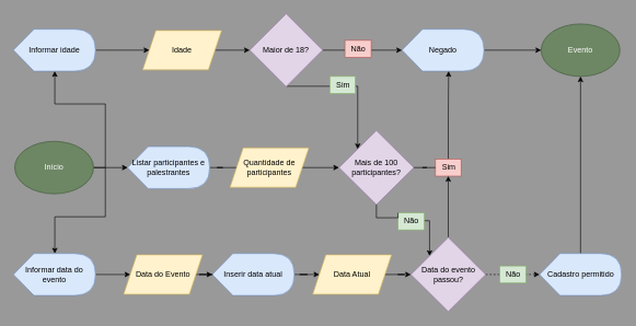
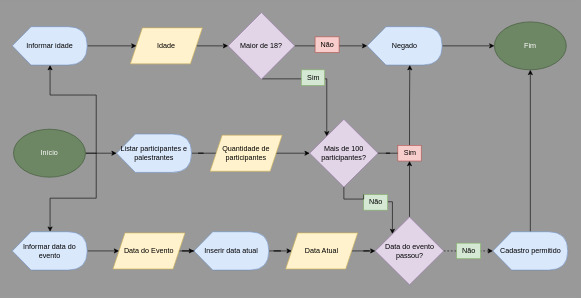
  <mxCell id="0" />
  <mxCell id="1" parent="0" />
  <mxCell id="2" value="" style="edgeStyle=orthogonalEdgeStyle;rounded=0;orthogonalLoop=1;jettySize=auto;html=1;" edge="1" parent="1" source="5" target="20"><mxGeometry relative="1" as="geometry" /></mxCell>
  <mxCell id="3" value="" style="edgeStyle=orthogonalEdgeStyle;rounded=0;orthogonalLoop=1;jettySize=auto;html=1;" edge="1" parent="1" source="5" target="7"><mxGeometry relative="1" as="geometry"><Array as="points"><mxPoint x="160" y="255" /><mxPoint x="160" y="158" /><mxPoint x="83" y="158" /></Array></mxGeometry></mxCell>
  <mxCell id="4" value="" style="edgeStyle=orthogonalEdgeStyle;rounded=0;orthogonalLoop=1;jettySize=auto;html=1;" edge="1" parent="1" target="18"><mxGeometry relative="1" as="geometry"><mxPoint x="160" y="255" as="sourcePoint" /><Array as="points"><mxPoint x="83" y="330" /></Array></mxGeometry></mxCell>
  <mxCell id="5" value="Início" style="ellipse;whiteSpace=wrap;html=1;fillColor=#6d8764;fontColor=#ffffff;strokeColor=#3A5431;" vertex="1" parent="1"><mxGeometry x="22" y="215" width="120" height="80" as="geometry" /></mxCell>
  <mxCell id="6" value="" style="edgeStyle=orthogonalEdgeStyle;rounded=0;orthogonalLoop=1;jettySize=auto;html=1;entryX=0;entryY=0.5;entryDx=0;entryDy=0;" edge="1" parent="1" source="7" target="16"><mxGeometry relative="1" as="geometry" /></mxCell>
  <mxCell id="7" value="Informar idade" style="shape=display;whiteSpace=wrap;html=1;fillColor=#dae8fc;strokeColor=#6c8ebf;" vertex="1" parent="1"><mxGeometry x="20" y="44" width="125" height="64" as="geometry" /></mxCell>
  <mxCell id="8" value="" style="edgeStyle=orthogonalEdgeStyle;rounded=0;orthogonalLoop=1;jettySize=auto;html=1;entryX=0;entryY=0;entryDx=0;entryDy=0;" edge="1" parent="1" source="10" target="23"><mxGeometry relative="1" as="geometry"><Array as="points"><mxPoint x="545" y="131" /></Array></mxGeometry></mxCell>
  <mxCell id="9" value="" style="edgeStyle=orthogonalEdgeStyle;rounded=0;orthogonalLoop=1;jettySize=auto;html=1;entryX=0;entryY=0.5;entryDx=0;entryDy=0;entryPerimeter=0;" edge="1" parent="1" source="10" target="12"><mxGeometry relative="1" as="geometry" /></mxCell>
  <mxCell id="10" value="Maior de 18?" style="rhombus;whiteSpace=wrap;html=1;fillColor=#e1d5e7;strokeColor=#9673a6;" vertex="1" parent="1"><mxGeometry x="380" y="20.5" width="111" height="111" as="geometry" /></mxCell>
  <mxCell id="11" value="" style="edgeStyle=orthogonalEdgeStyle;rounded=0;orthogonalLoop=1;jettySize=auto;html=1;" edge="1" parent="1" source="12" target="14"><mxGeometry relative="1" as="geometry" /></mxCell>
  <mxCell id="12" value="Negado" style="shape=display;whiteSpace=wrap;html=1;fillColor=#dae8fc;strokeColor=#6c8ebf;" vertex="1" parent="1"><mxGeometry x="612" y="44" width="125" height="64" as="geometry" /></mxCell>
  <mxCell id="13" value="Não" style="text;html=1;align=center;verticalAlign=middle;resizable=0;points=[];autosize=1;strokeColor=#b85450;fillColor=#f8cecc;" vertex="1" parent="1"><mxGeometry x="525" y="61" width="40" height="26" as="geometry" /></mxCell>
- <mxCell id="14" value="Evento" style="ellipse;whiteSpace=wrap;html=1;fillColor=#6d8764;fontColor=#ffffff;strokeColor=#3A5431;" vertex="1" parent="1"><mxGeometry x="824" y="36" width="120" height="80" as="geometry" /></mxCell>
+ <mxCell id="14" value="Fim" style="ellipse;whiteSpace=wrap;html=1;fillColor=#6d8764;fontColor=#ffffff;strokeColor=#3A5431;" vertex="1" parent="1"><mxGeometry x="824" y="36" width="120" height="80" as="geometry" /></mxCell>
  <mxCell id="15" value="" style="edgeStyle=orthogonalEdgeStyle;rounded=0;orthogonalLoop=1;jettySize=auto;html=1;" edge="1" parent="1" source="16" target="10"><mxGeometry relative="1" as="geometry" /></mxCell>
  <mxCell id="16" value="Idade" style="shape=parallelogram;perimeter=parallelogramPerimeter;whiteSpace=wrap;html=1;fixedSize=1;fillColor=#fff2cc;strokeColor=#d6b656;" vertex="1" parent="1"><mxGeometry x="217" y="46" width="120" height="60" as="geometry" /></mxCell>
  <mxCell id="17" value="" style="edgeStyle=orthogonalEdgeStyle;rounded=0;orthogonalLoop=1;jettySize=auto;html=1;" edge="1" parent="1" source="18" target="29"><mxGeometry relative="1" as="geometry" /></mxCell>
  <mxCell id="18" value="Informar data do evento" style="shape=display;whiteSpace=wrap;html=1;fillColor=#dae8fc;strokeColor=#6c8ebf;" vertex="1" parent="1"><mxGeometry x="20" y="386" width="125" height="64" as="geometry" /></mxCell>
  <mxCell id="19" value="" style="edgeStyle=orthogonalEdgeStyle;rounded=0;orthogonalLoop=1;jettySize=auto;html=1;endArrow=none;" edge="1" parent="1" source="20" target="27"><mxGeometry relative="1" as="geometry" /></mxCell>
  <mxCell id="20" value="Listar participantes e palestrantes" style="shape=display;whiteSpace=wrap;html=1;fillColor=#dae8fc;strokeColor=#6c8ebf;" vertex="1" parent="1"><mxGeometry x="194" y="223" width="125" height="64" as="geometry" /></mxCell>
  <mxCell id="21" value="" style="edgeStyle=orthogonalEdgeStyle;rounded=0;orthogonalLoop=1;jettySize=auto;html=1;startArrow=none;entryX=0.568;entryY=1;entryDx=0;entryDy=0;entryPerimeter=0;" edge="1" parent="1" source="24" target="12"><mxGeometry relative="1" as="geometry"><mxPoint x="693" y="255" as="targetPoint" /></mxGeometry></mxCell>
  <mxCell id="22" value="" style="edgeStyle=orthogonalEdgeStyle;rounded=0;orthogonalLoop=1;jettySize=auto;html=1;entryX=0;entryY=0;entryDx=0;entryDy=0;startArrow=none;exitX=1;exitY=0.462;exitDx=0;exitDy=0;exitPerimeter=0;" edge="1" parent="1" source="38" target="36"><mxGeometry relative="1" as="geometry"><Array as="points"><mxPoint x="654" y="336" /></Array></mxGeometry></mxCell>
  <mxCell id="23" value="Mais de 100 participantes?" style="rhombus;whiteSpace=wrap;html=1;fillColor=#e1d5e7;strokeColor=#9673a6;" vertex="1" parent="1"><mxGeometry x="516" y="198.5" width="114" height="113" as="geometry" /></mxCell>
  <mxCell id="24" value="Sim" style="text;html=1;align=center;verticalAlign=middle;resizable=0;points=[];autosize=1;strokeColor=#b85450;fillColor=#f8cecc;" vertex="1" parent="1"><mxGeometry x="663" y="242" width="39" height="26" as="geometry" /></mxCell>
  <mxCell id="25" value="" style="edgeStyle=orthogonalEdgeStyle;rounded=0;orthogonalLoop=1;jettySize=auto;html=1;endArrow=none;" edge="1" parent="1" source="23" target="24"><mxGeometry relative="1" as="geometry"><mxPoint x="477" y="255" as="sourcePoint" /><mxPoint x="609" y="255" as="targetPoint" /></mxGeometry></mxCell>
  <mxCell id="26" value="" style="edgeStyle=orthogonalEdgeStyle;rounded=0;orthogonalLoop=1;jettySize=auto;html=1;" edge="1" parent="1" source="27" target="23"><mxGeometry relative="1" as="geometry" /></mxCell>
  <mxCell id="27" value="Quantidade de&lt;br&gt;participantes" style="shape=parallelogram;perimeter=parallelogramPerimeter;whiteSpace=wrap;html=1;fixedSize=1;fillColor=#fff2cc;strokeColor=#d6b656;" vertex="1" parent="1"><mxGeometry x="350" y="225" width="120" height="60" as="geometry" /></mxCell>
  <mxCell id="28" value="" style="edgeStyle=orthogonalEdgeStyle;rounded=0;orthogonalLoop=1;jettySize=auto;html=1;" edge="1" parent="1" source="29" target="31"><mxGeometry relative="1" as="geometry" /></mxCell>
  <mxCell id="29" value="Data do Evento" style="shape=parallelogram;perimeter=parallelogramPerimeter;whiteSpace=wrap;html=1;fixedSize=1;fillColor=#fff2cc;strokeColor=#d6b656;" vertex="1" parent="1"><mxGeometry x="188" y="388" width="120" height="60" as="geometry" /></mxCell>
  <mxCell id="30" value="" style="edgeStyle=orthogonalEdgeStyle;rounded=0;orthogonalLoop=1;jettySize=auto;html=1;" edge="1" parent="1" source="31" target="33"><mxGeometry relative="1" as="geometry" /></mxCell>
  <mxCell id="31" value="Inserir data atual" style="shape=display;whiteSpace=wrap;html=1;fillColor=#dae8fc;strokeColor=#6c8ebf;" vertex="1" parent="1"><mxGeometry x="323" y="386" width="125" height="64" as="geometry" /></mxCell>
  <mxCell id="32" value="" style="edgeStyle=orthogonalEdgeStyle;rounded=0;orthogonalLoop=1;jettySize=auto;html=1;" edge="1" parent="1" source="33" target="36"><mxGeometry relative="1" as="geometry" /></mxCell>
  <mxCell id="33" value="Data Atual" style="shape=parallelogram;perimeter=parallelogramPerimeter;whiteSpace=wrap;html=1;fixedSize=1;fillColor=#fff2cc;strokeColor=#d6b656;" vertex="1" parent="1"><mxGeometry x="476" y="388" width="120" height="60" as="geometry" /></mxCell>
  <mxCell id="34" value="" style="edgeStyle=orthogonalEdgeStyle;rounded=0;orthogonalLoop=1;jettySize=auto;html=1;" edge="1" parent="1" source="36" target="24"><mxGeometry relative="1" as="geometry" /></mxCell>
  <mxCell id="35" value="" style="edgeStyle=orthogonalEdgeStyle;rounded=0;orthogonalLoop=1;jettySize=auto;html=1;entryX=0;entryY=0.5;entryDx=0;entryDy=0;entryPerimeter=0;dashed=1;" edge="1" parent="1" source="36" target="41"><mxGeometry relative="1" as="geometry" /></mxCell>
  <mxCell id="36" value="Data do evento passou?" style="rhombus;whiteSpace=wrap;html=1;fillColor=#e1d5e7;strokeColor=#9673a6;" vertex="1" parent="1"><mxGeometry x="625.5" y="361.5" width="114" height="113" as="geometry" /></mxCell>
  <mxCell id="37" value="Sim" style="text;html=1;align=center;verticalAlign=middle;resizable=0;points=[];autosize=1;strokeColor=#82b366;fillColor=#d5e8d4;" vertex="1" parent="1"><mxGeometry x="502" y="116" width="39" height="26" as="geometry" /></mxCell>
  <mxCell id="38" value="Não" style="text;html=1;align=center;verticalAlign=middle;resizable=0;points=[];autosize=1;strokeColor=#82b366;fillColor=#d5e8d4;" vertex="1" parent="1"><mxGeometry x="606" y="324" width="40" height="26" as="geometry" /></mxCell>
  <mxCell id="39" value="" style="edgeStyle=orthogonalEdgeStyle;rounded=0;orthogonalLoop=1;jettySize=auto;html=1;entryX=0;entryY=0;entryDx=0;entryDy=0;endArrow=none;" edge="1" parent="1" source="23" target="38"><mxGeometry relative="1" as="geometry"><mxPoint x="573" y="311.5" as="sourcePoint" /><mxPoint x="654" y="389.75" as="targetPoint" /></mxGeometry></mxCell>
  <mxCell id="40" style="edgeStyle=orthogonalEdgeStyle;rounded=0;orthogonalLoop=1;jettySize=auto;html=1;entryX=0.5;entryY=1;entryDx=0;entryDy=0;" edge="1" parent="1" source="41" target="14"><mxGeometry relative="1" as="geometry" /></mxCell>
  <mxCell id="41" value="Cadastro permitido" style="shape=display;whiteSpace=wrap;html=1;fillColor=#dae8fc;strokeColor=#6c8ebf;" vertex="1" parent="1"><mxGeometry x="821.5" y="386" width="125" height="64" as="geometry" /></mxCell>
  <mxCell id="42" value="Não" style="text;html=1;align=center;verticalAlign=middle;resizable=0;points=[];autosize=1;strokeColor=#82b366;fillColor=#d5e8d4;" vertex="1" parent="1"><mxGeometry x="761" y="405" width="40" height="26" as="geometry" /></mxCell>
